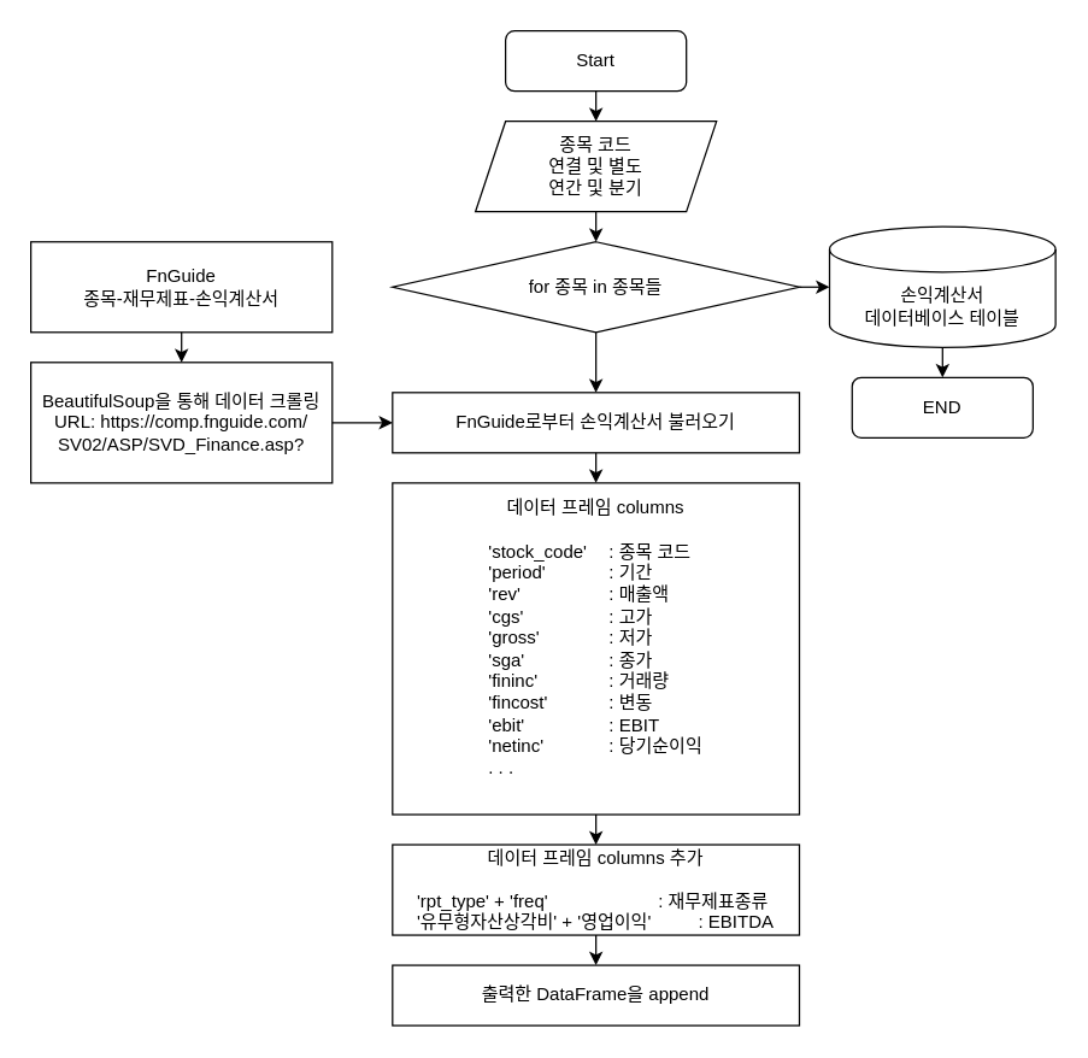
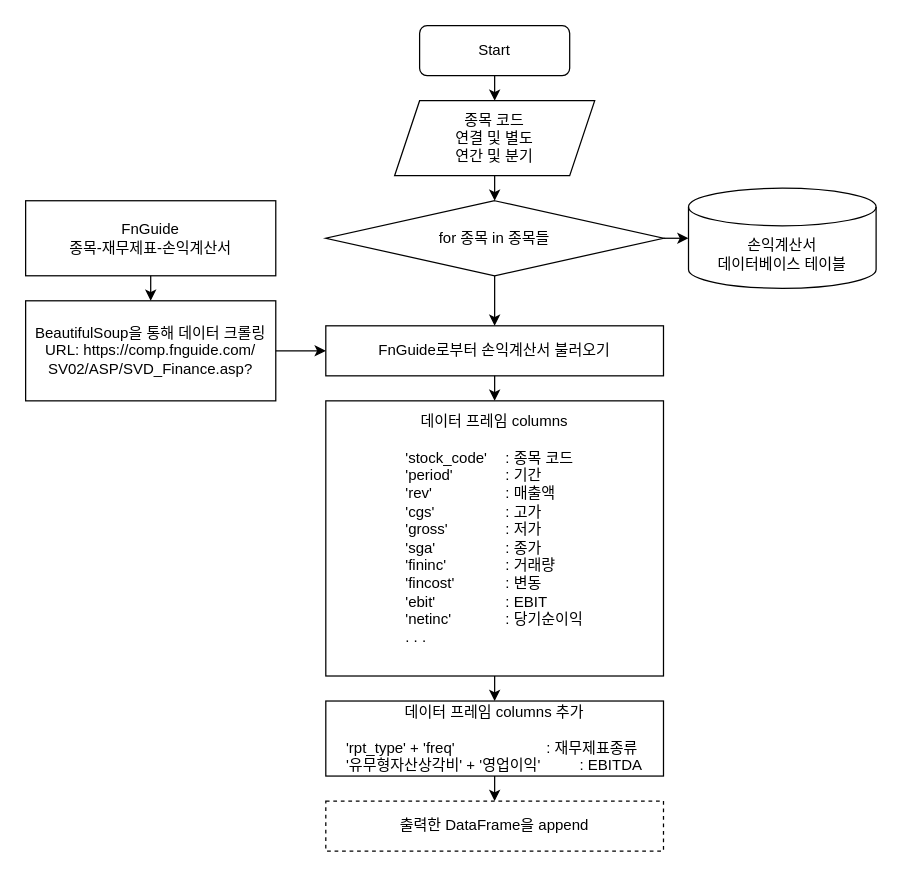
  <mxCell id="0" />
  <mxCell id="1" parent="0" />
  <mxCell id="2" value="Start" style="rounded=1;whiteSpace=wrap;html=1;" parent="1" vertex="1"><mxGeometry x="335" y="20" width="120" height="40" as="geometry" /></mxCell>
  <mxCell id="3" value="종목 코드&lt;br&gt;연결 및 별도&lt;br&gt;연간 및 분기" style="shape=parallelogram;perimeter=parallelogramPerimeter;whiteSpace=wrap;html=1;fixedSize=1;" parent="1" vertex="1"><mxGeometry x="315" y="80" width="160" height="60" as="geometry" /></mxCell>
  <mxCell id="4" value="" style="endArrow=classic;html=1;rounded=0;entryX=0.5;entryY=0;entryDx=0;entryDy=0;" parent="1" source="2" target="3" edge="1"><mxGeometry width="50" height="50" relative="1" as="geometry"><mxPoint x="382.5" y="320" as="sourcePoint" /><mxPoint x="432.5" y="270" as="targetPoint" /></mxGeometry></mxCell>
  <mxCell id="5" value="for 종목 in 종목들" style="rhombus;whiteSpace=wrap;html=1;" parent="1" vertex="1"><mxGeometry x="260" y="160" width="270" height="60" as="geometry" /></mxCell>
  <mxCell id="6" value="" style="endArrow=classic;html=1;rounded=0;exitX=0.5;exitY=1;exitDx=0;exitDy=0;entryX=0.5;entryY=0;entryDx=0;entryDy=0;" parent="1" source="3" target="5" edge="1"><mxGeometry width="50" height="50" relative="1" as="geometry"><mxPoint x="382.5" y="320" as="sourcePoint" /><mxPoint x="432.5" y="270" as="targetPoint" /></mxGeometry></mxCell>
  <mxCell id="7" value="손익계산서&lt;br&gt;데이터베이스 테이블" style="shape=cylinder3;whiteSpace=wrap;html=1;boundedLbl=1;backgroundOutline=1;size=15;" parent="1" vertex="1"><mxGeometry x="550" y="150" width="150" height="80" as="geometry" /></mxCell>
  <mxCell id="8" value="" style="endArrow=classic;html=1;rounded=0;exitX=1;exitY=0.5;exitDx=0;exitDy=0;entryX=0;entryY=0.5;entryDx=0;entryDy=0;entryPerimeter=0;" parent="1" source="5" target="7" edge="1"><mxGeometry width="50" height="50" relative="1" as="geometry"><mxPoint x="512.5" y="310" as="sourcePoint" /><mxPoint x="562.5" y="260" as="targetPoint" /></mxGeometry></mxCell>
- <mxCell id="9" value="" style="endArrow=classic;html=1;rounded=0;exitX=0.5;exitY=1;exitDx=0;exitDy=0;exitPerimeter=0;" parent="1" source="7" target="10" edge="1"><mxGeometry width="50" height="50" relative="1" as="geometry"><mxPoint x="545" y="290" as="sourcePoint" /><mxPoint x="640" y="250" as="targetPoint" /></mxGeometry></mxCell>
- <mxCell id="10" value="END" style="rounded=1;whiteSpace=wrap;html=1;" parent="1" vertex="1"><mxGeometry x="565" y="250" width="120" height="40" as="geometry" /></mxCell>
  <mxCell id="11" value="FnGuide로부터 손익계산서 불러오기" style="rounded=0;whiteSpace=wrap;html=1;" parent="1" vertex="1"><mxGeometry x="260" y="260" width="270" height="40" as="geometry" /></mxCell>
  <mxCell id="12" value="" style="endArrow=classic;html=1;rounded=0;exitX=0.5;exitY=1;exitDx=0;exitDy=0;entryX=0.5;entryY=0;entryDx=0;entryDy=0;" parent="1" source="5" target="11" edge="1"><mxGeometry width="50" height="50" relative="1" as="geometry"><mxPoint x="472.5" y="300" as="sourcePoint" /><mxPoint x="522.5" y="250" as="targetPoint" /></mxGeometry></mxCell>
  <mxCell id="13" value="" style="endArrow=classic;html=1;rounded=0;exitX=0.5;exitY=1;exitDx=0;exitDy=0;entryX=0.5;entryY=0;entryDx=0;entryDy=0;" parent="1" source="11" edge="1"><mxGeometry width="50" height="50" relative="1" as="geometry"><mxPoint x="472.5" y="300" as="sourcePoint" /><mxPoint x="395" y="320" as="targetPoint" /></mxGeometry></mxCell>
- <mxCell id="14" value="출력한 DataFrame을 append" style="rounded=0;whiteSpace=wrap;html=1;" parent="1" vertex="1"><mxGeometry x="260" y="640" width="270" height="40" as="geometry" /></mxCell>
+ <mxCell id="14" value="출력한 DataFrame을 append" style="rounded=0;whiteSpace=wrap;html=1;dashed=1;" parent="1" vertex="1"><mxGeometry x="260" y="640" width="270" height="40" as="geometry" /></mxCell>
  <mxCell id="15" value="데이터 프레임 columns&lt;br&gt;&lt;br&gt;&lt;div style=&quot;text-align: left;&quot;&gt;&lt;span style=&quot;background-color: initial;&quot;&gt;'stock_code'&lt;span style=&quot;white-space: pre;&quot;&gt;&#09;&lt;/span&gt;: 종목 코드&lt;/span&gt;&lt;/div&gt;&lt;div style=&quot;text-align: left;&quot;&gt;&lt;span style=&quot;background-color: initial;&quot;&gt;'period'&lt;span style=&quot;white-space: pre;&quot;&gt;&#09;&lt;span style=&quot;white-space: pre;&quot;&gt;&#09;&lt;/span&gt;&lt;/span&gt;: 기간&lt;/span&gt;&lt;/div&gt;&lt;div style=&quot;text-align: left;&quot;&gt;&lt;span style=&quot;background-color: initial;&quot;&gt;'rev'&lt;span style=&quot;white-space: pre;&quot;&gt;&#09;&lt;span style=&quot;white-space: pre;&quot;&gt;&#09;&lt;span style=&quot;white-space: pre;&quot;&gt;&#09;&lt;/span&gt;&lt;/span&gt;&lt;/span&gt;: 매출액&lt;/span&gt;&lt;/div&gt;&lt;div style=&quot;text-align: left;&quot;&gt;&lt;span style=&quot;background-color: initial;&quot;&gt;'cgs'&lt;span style=&quot;white-space: pre;&quot;&gt;&#09;&lt;span style=&quot;white-space: pre;&quot;&gt;&#09;&lt;span style=&quot;white-space: pre;&quot;&gt;&#09;&lt;/span&gt;&lt;/span&gt;&lt;/span&gt;: 고가&lt;/span&gt;&lt;/div&gt;&lt;div style=&quot;text-align: left;&quot;&gt;&lt;span style=&quot;background-color: initial;&quot;&gt;'gross'&lt;span style=&quot;white-space: pre;&quot;&gt;&#09;&lt;span style=&quot;white-space: pre;&quot;&gt;&#09;&lt;/span&gt;&lt;/span&gt;: 저가&lt;/span&gt;&lt;/div&gt;&lt;div style=&quot;text-align: left;&quot;&gt;&lt;span style=&quot;background-color: initial;&quot;&gt;'sga'&lt;span style=&quot;white-space: pre;&quot;&gt;&#09;&lt;span style=&quot;white-space: pre;&quot;&gt;&#09;&lt;span style=&quot;white-space: pre;&quot;&gt;&#09;&lt;/span&gt;&lt;/span&gt;&lt;/span&gt;:&amp;nbsp;종가&lt;/span&gt;&lt;/div&gt;&lt;div style=&quot;text-align: left;&quot;&gt;&lt;span style=&quot;background-color: initial;&quot;&gt;'fininc'&lt;span style=&quot;white-space: pre;&quot;&gt;&#09;&lt;/span&gt;&lt;span style=&quot;white-space: pre;&quot;&gt;&#09;&lt;/span&gt;: 거래량&lt;/span&gt;&lt;/div&gt;&lt;div style=&quot;text-align: left;&quot;&gt;&lt;span style=&quot;background-color: initial;&quot;&gt;'fincost'&lt;span style=&quot;white-space: pre;&quot;&gt;&#09;&lt;/span&gt;&lt;span style=&quot;white-space: pre;&quot;&gt;&#09;&lt;/span&gt;: 변동&lt;/span&gt;&lt;/div&gt;&lt;div style=&quot;text-align: left;&quot;&gt;&lt;span style=&quot;background-color: initial;&quot;&gt;'ebit'&lt;span style=&quot;white-space: pre;&quot;&gt;&#09;&lt;/span&gt;&lt;span style=&quot;white-space: pre;&quot;&gt;&#09;&lt;/span&gt;&lt;span style=&quot;white-space: pre;&quot;&gt;&#09;&lt;/span&gt;: EBIT&lt;/span&gt;&lt;/div&gt;&lt;div style=&quot;text-align: left;&quot;&gt;&lt;span style=&quot;background-color: initial;&quot;&gt;'netinc'&lt;span style=&quot;white-space: pre;&quot;&gt;&#09;&lt;/span&gt;&lt;span style=&quot;white-space: pre;&quot;&gt;&#09;&lt;/span&gt;: 당기순이익&lt;/span&gt;&lt;/div&gt;&lt;div style=&quot;text-align: left;&quot;&gt;. . .&lt;/div&gt;&lt;div style=&quot;text-align: left;&quot;&gt;&lt;br&gt;&lt;/div&gt;" style="rounded=0;whiteSpace=wrap;html=1;" parent="1" vertex="1"><mxGeometry x="260" y="320" width="270" height="220" as="geometry" /></mxCell>
  <mxCell id="16" value="" style="endArrow=classic;html=1;rounded=0;exitX=0.5;exitY=1;exitDx=0;exitDy=0;entryX=0.5;entryY=0;entryDx=0;entryDy=0;" parent="1" source="15" target="20" edge="1"><mxGeometry width="50" height="50" relative="1" as="geometry"><mxPoint x="420" y="320" as="sourcePoint" /><mxPoint x="470" y="270" as="targetPoint" /></mxGeometry></mxCell>
  <mxCell id="17" value="FnGuide&lt;br&gt;종목-재무제표-손익계산서" style="rounded=0;whiteSpace=wrap;html=1;" parent="1" vertex="1"><mxGeometry x="20" y="160" width="200" height="60" as="geometry" /></mxCell>
  <mxCell id="18" value="BeautifulSoup을 통해 데이터 크롤링&lt;br&gt;URL: https://comp.fnguide.com/&lt;br&gt;SV02/ASP/SVD_Finance.asp?" style="rounded=0;whiteSpace=wrap;html=1;" parent="1" vertex="1"><mxGeometry x="20" y="240" width="200" height="80" as="geometry" /></mxCell>
  <mxCell id="19" value="" style="endArrow=classic;html=1;rounded=0;exitX=0.5;exitY=1;exitDx=0;exitDy=0;entryX=0.5;entryY=0;entryDx=0;entryDy=0;" parent="1" source="17" target="18" edge="1"><mxGeometry width="50" height="50" relative="1" as="geometry"><mxPoint x="200" y="430" as="sourcePoint" /><mxPoint x="250" y="380" as="targetPoint" /></mxGeometry></mxCell>
  <mxCell id="20" value="데이터 프레임 columns 추가&lt;br&gt;&lt;br&gt;&lt;div style=&quot;text-align: left;&quot;&gt;&lt;span style=&quot;background-color: initial;&quot;&gt;'rpt_type' + 'freq' &lt;span style=&quot;white-space: pre;&quot;&gt;&#09;&lt;/span&gt;&lt;span style=&quot;white-space: pre;&quot;&gt;&#09;&lt;/span&gt;&lt;span style=&quot;white-space: pre;&quot;&gt;&#09;&lt;/span&gt;: 재무제표종류&amp;nbsp;&lt;/span&gt;&lt;/div&gt;&lt;div style=&quot;text-align: left;&quot;&gt;&lt;span style=&quot;background-color: initial;&quot;&gt;'유무형자산상각비' + '영업이익'&amp;nbsp;&lt;span style=&quot;white-space: pre;&quot;&gt;&#09;&lt;/span&gt;: EBITDA&lt;/span&gt;&lt;/div&gt;" style="rounded=0;whiteSpace=wrap;html=1;" parent="1" vertex="1"><mxGeometry x="260" y="560" width="270" height="60" as="geometry" /></mxCell>
  <mxCell id="21" value="" style="endArrow=classic;html=1;rounded=0;exitX=0.5;exitY=1;exitDx=0;exitDy=0;entryX=0.5;entryY=0;entryDx=0;entryDy=0;" parent="1" source="20" target="14" edge="1"><mxGeometry width="50" height="50" relative="1" as="geometry"><mxPoint x="330" y="410" as="sourcePoint" /><mxPoint x="380" y="360" as="targetPoint" /></mxGeometry></mxCell>
  <mxCell id="22" value="" style="endArrow=classic;html=1;rounded=0;exitX=1;exitY=0.5;exitDx=0;exitDy=0;entryX=0;entryY=0.5;entryDx=0;entryDy=0;" parent="1" source="18" target="11" edge="1"><mxGeometry width="50" height="50" relative="1" as="geometry"><mxPoint x="180" y="310" as="sourcePoint" /><mxPoint x="230" y="260" as="targetPoint" /></mxGeometry></mxCell>
